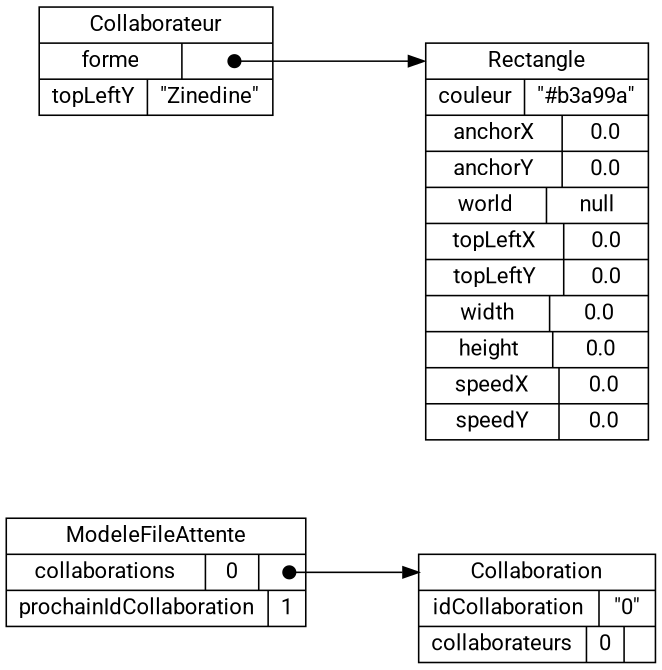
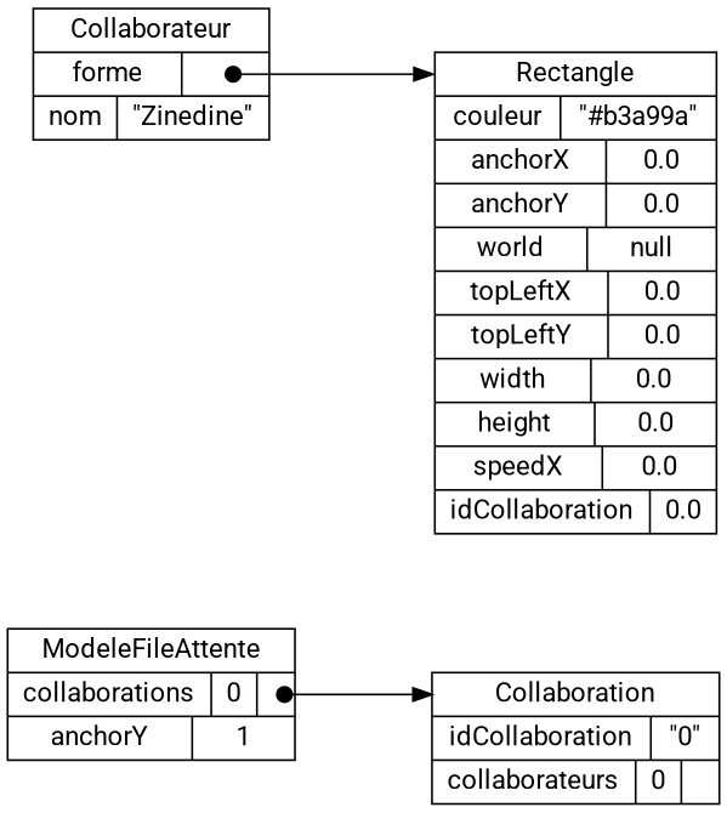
  digraph {
    compound=true
    fontname=Roboto
    nodesep=1.0
    rankdir=LR
    ranksep=1.0
    node [fillcolor=white fontname=Roboto shape=record style=filled]
    edge [arrowtail=dot dir=both fontname=Roboto headport=_C tailclip=false]
-   n1 [label="<_C>ModeleFileAttente|{collaborations|{{0|<collaborations__V_0_0>}}}|{prochainIdCollaboration|1}"]
+   n1 [label="<_C>ModeleFileAttente|{collaborations|{{0|<collaborations__V_0_0>}}}|{anchorY|1}"]
    n2 [label="<_C>Collaboration|{idCollaboration|\"0\"}|{collaborateurs|{{0|<collaborateurs__V_0_0>}}}"]
-   n3 [label="<_C>Collaborateur|{forme|<forme_forme>}|{topLeftY|\"Zinedine\"}"]
-   n4 [label="<_C>Rectangle|{couleur|\"#b3a99a\"}|{anchorX|0.0}|{anchorY|0.0}|{world|null}|{topLeftX|0.0}|{topLeftY|0.0}|{width|0.0}|{height|0.0}|{speedX|0.0}|{speedY|0.0}"]
+   n3 [label="<_C>Collaborateur|{forme|<forme_forme>}|{nom|\"Zinedine\"}"]
+   n4 [label="<_C>Rectangle|{couleur|\"#b3a99a\"}|{anchorX|0.0}|{anchorY|0.0}|{world|null}|{topLeftX|0.0}|{topLeftY|0.0}|{width|0.0}|{height|0.0}|{speedX|0.0}|{idCollaboration|0.0}"]
    n1 -> n2 [tailport="collaborations__V_0_0:c"]
    n3 -> n4 [tailport="forme_forme:c"]
  }
